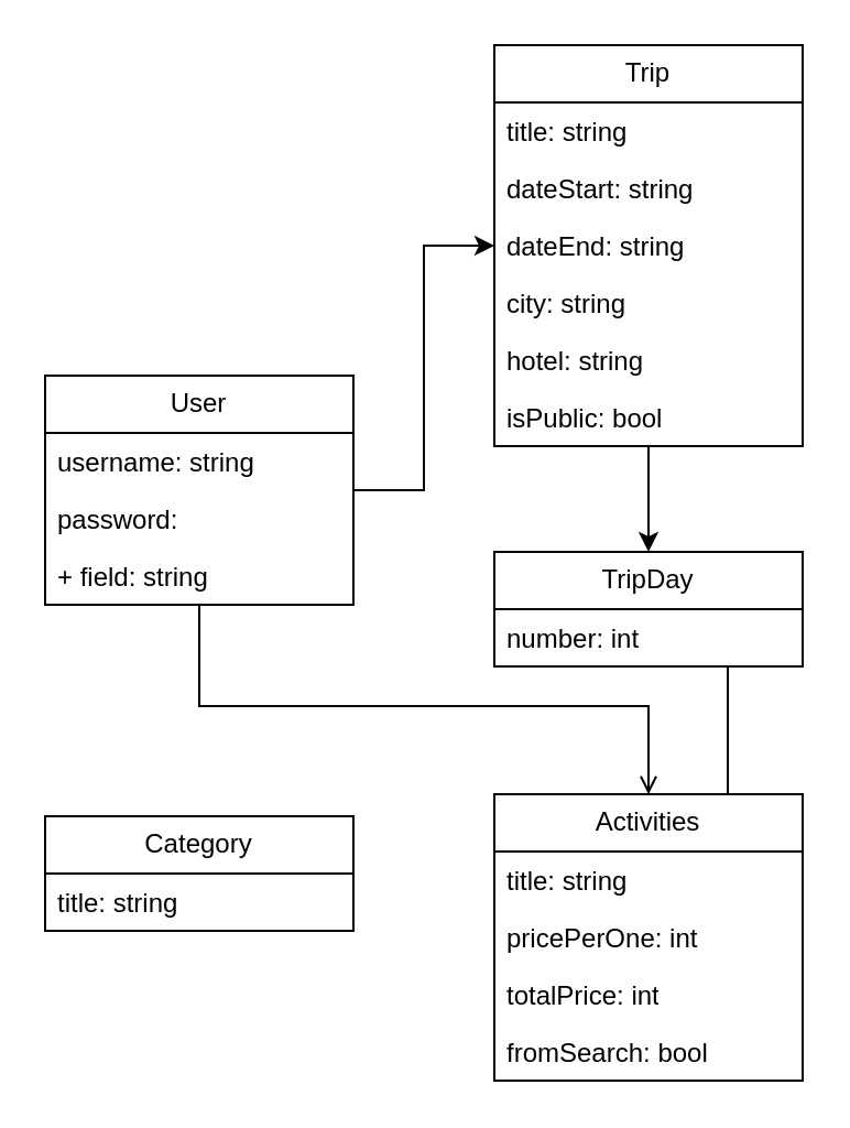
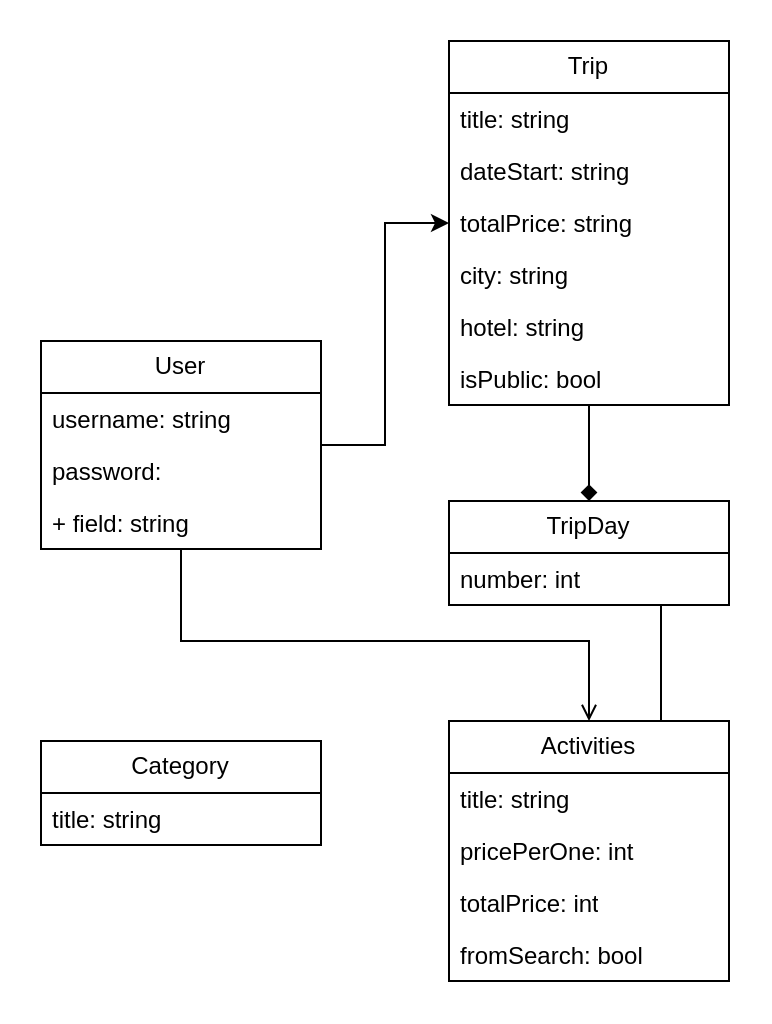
  <mxCell id="0" />
  <mxCell id="1" parent="0" />
- <mxCell id="2" style="edgeStyle=orthogonalEdgeStyle;rounded=0;orthogonalLoop=1;jettySize=auto;html=1;" edge="1" parent="1" source="3" target="22"><mxGeometry relative="1" as="geometry" /></mxCell>
+ <mxCell id="2" style="edgeStyle=orthogonalEdgeStyle;rounded=0;orthogonalLoop=1;jettySize=auto;html=1;endArrow=diamond;" edge="1" parent="1" source="3" target="22"><mxGeometry relative="1" as="geometry" /></mxCell>
  <mxCell id="3" value="Trip" style="swimlane;fontStyle=0;childLayout=stackLayout;horizontal=1;startSize=26;fillColor=none;horizontalStack=0;resizeParent=1;resizeParentMax=0;resizeLast=0;collapsible=1;marginBottom=0;whiteSpace=wrap;html=1;" vertex="1" parent="1"><mxGeometry x="224" y="20" width="140" height="182" as="geometry" /></mxCell>
  <mxCell id="4" value="title: string" style="text;strokeColor=none;fillColor=none;align=left;verticalAlign=top;spacingLeft=4;spacingRight=4;overflow=hidden;rotatable=0;points=[[0,0.5],[1,0.5]];portConstraint=eastwest;whiteSpace=wrap;html=1;" vertex="1" parent="3"><mxGeometry y="26" width="140" height="26" as="geometry" /></mxCell>
  <mxCell id="5" value="dateStart: string" style="text;strokeColor=none;fillColor=none;align=left;verticalAlign=top;spacingLeft=4;spacingRight=4;overflow=hidden;rotatable=0;points=[[0,0.5],[1,0.5]];portConstraint=eastwest;whiteSpace=wrap;html=1;" vertex="1" parent="3"><mxGeometry y="52" width="140" height="26" as="geometry" /></mxCell>
- <mxCell id="6" value="dateEnd: string" style="text;strokeColor=none;fillColor=none;align=left;verticalAlign=top;spacingLeft=4;spacingRight=4;overflow=hidden;rotatable=0;points=[[0,0.5],[1,0.5]];portConstraint=eastwest;whiteSpace=wrap;html=1;" vertex="1" parent="3"><mxGeometry y="78" width="140" height="26" as="geometry" /></mxCell>
+ <mxCell id="6" value="totalPrice: string" style="text;strokeColor=none;fillColor=none;align=left;verticalAlign=top;spacingLeft=4;spacingRight=4;overflow=hidden;rotatable=0;points=[[0,0.5],[1,0.5]];portConstraint=eastwest;whiteSpace=wrap;html=1;" vertex="1" parent="3"><mxGeometry y="78" width="140" height="26" as="geometry" /></mxCell>
  <mxCell id="7" value="city: string" style="text;strokeColor=none;fillColor=none;align=left;verticalAlign=top;spacingLeft=4;spacingRight=4;overflow=hidden;rotatable=0;points=[[0,0.5],[1,0.5]];portConstraint=eastwest;whiteSpace=wrap;html=1;" vertex="1" parent="3"><mxGeometry y="104" width="140" height="26" as="geometry" /></mxCell>
  <mxCell id="8" value="hotel: string" style="text;strokeColor=none;fillColor=none;align=left;verticalAlign=top;spacingLeft=4;spacingRight=4;overflow=hidden;rotatable=0;points=[[0,0.5],[1,0.5]];portConstraint=eastwest;whiteSpace=wrap;html=1;" vertex="1" parent="3"><mxGeometry y="130" width="140" height="26" as="geometry" /></mxCell>
  <mxCell id="9" value="isPublic: bool" style="text;strokeColor=none;fillColor=none;align=left;verticalAlign=top;spacingLeft=4;spacingRight=4;overflow=hidden;rotatable=0;points=[[0,0.5],[1,0.5]];portConstraint=eastwest;whiteSpace=wrap;html=1;" vertex="1" parent="3"><mxGeometry y="156" width="140" height="26" as="geometry" /></mxCell>
  <mxCell id="10" style="edgeStyle=orthogonalEdgeStyle;rounded=0;orthogonalLoop=1;jettySize=auto;html=1;" edge="1" parent="1" source="12" target="3"><mxGeometry relative="1" as="geometry" /></mxCell>
  <mxCell id="11" style="edgeStyle=orthogonalEdgeStyle;rounded=0;orthogonalLoop=1;jettySize=auto;html=1;endArrow=open;" edge="1" parent="1" source="12" target="16"><mxGeometry relative="1" as="geometry"><Array as="points"><mxPoint x="90" y="320" /><mxPoint x="294" y="320" /></Array></mxGeometry></mxCell>
  <mxCell id="12" value="User" style="swimlane;fontStyle=0;childLayout=stackLayout;horizontal=1;startSize=26;fillColor=none;horizontalStack=0;resizeParent=1;resizeParentMax=0;resizeLast=0;collapsible=1;marginBottom=0;whiteSpace=wrap;html=1;" vertex="1" parent="1"><mxGeometry x="20" y="170" width="140" height="104" as="geometry" /></mxCell>
  <mxCell id="13" value="username: string" style="text;strokeColor=none;fillColor=none;align=left;verticalAlign=top;spacingLeft=4;spacingRight=4;overflow=hidden;rotatable=0;points=[[0,0.5],[1,0.5]];portConstraint=eastwest;whiteSpace=wrap;html=1;" vertex="1" parent="12"><mxGeometry y="26" width="140" height="26" as="geometry" /></mxCell>
  <mxCell id="14" value="password:&amp;nbsp;" style="text;strokeColor=none;fillColor=none;align=left;verticalAlign=top;spacingLeft=4;spacingRight=4;overflow=hidden;rotatable=0;points=[[0,0.5],[1,0.5]];portConstraint=eastwest;whiteSpace=wrap;html=1;" vertex="1" parent="12"><mxGeometry y="52" width="140" height="26" as="geometry" /></mxCell>
  <mxCell id="15" value="+ field: string" style="text;strokeColor=none;fillColor=none;align=left;verticalAlign=top;spacingLeft=4;spacingRight=4;overflow=hidden;rotatable=0;points=[[0,0.5],[1,0.5]];portConstraint=eastwest;whiteSpace=wrap;html=1;" vertex="1" parent="12"><mxGeometry y="78" width="140" height="26" as="geometry" /></mxCell>
  <mxCell id="16" value="Activities" style="swimlane;fontStyle=0;childLayout=stackLayout;horizontal=1;startSize=26;fillColor=none;horizontalStack=0;resizeParent=1;resizeParentMax=0;resizeLast=0;collapsible=1;marginBottom=0;whiteSpace=wrap;html=1;" vertex="1" parent="1"><mxGeometry x="224" y="360" width="140" height="130" as="geometry" /></mxCell>
  <mxCell id="17" value="title: string" style="text;strokeColor=none;fillColor=none;align=left;verticalAlign=top;spacingLeft=4;spacingRight=4;overflow=hidden;rotatable=0;points=[[0,0.5],[1,0.5]];portConstraint=eastwest;whiteSpace=wrap;html=1;" vertex="1" parent="16"><mxGeometry y="26" width="140" height="26" as="geometry" /></mxCell>
  <mxCell id="18" value="pricePerOne: int" style="text;strokeColor=none;fillColor=none;align=left;verticalAlign=top;spacingLeft=4;spacingRight=4;overflow=hidden;rotatable=0;points=[[0,0.5],[1,0.5]];portConstraint=eastwest;whiteSpace=wrap;html=1;" vertex="1" parent="16"><mxGeometry y="52" width="140" height="26" as="geometry" /></mxCell>
  <mxCell id="19" value="totalPrice: int" style="text;strokeColor=none;fillColor=none;align=left;verticalAlign=top;spacingLeft=4;spacingRight=4;overflow=hidden;rotatable=0;points=[[0,0.5],[1,0.5]];portConstraint=eastwest;whiteSpace=wrap;html=1;" vertex="1" parent="16"><mxGeometry y="78" width="140" height="26" as="geometry" /></mxCell>
  <mxCell id="20" value="fromSearch: bool" style="text;strokeColor=none;fillColor=none;align=left;verticalAlign=top;spacingLeft=4;spacingRight=4;overflow=hidden;rotatable=0;points=[[0,0.5],[1,0.5]];portConstraint=eastwest;whiteSpace=wrap;html=1;" vertex="1" parent="16"><mxGeometry y="104" width="140" height="26" as="geometry" /></mxCell>
  <mxCell id="21" style="edgeStyle=orthogonalEdgeStyle;rounded=0;orthogonalLoop=1;jettySize=auto;html=1;endArrow=none;" edge="1" parent="1" source="22" target="16"><mxGeometry relative="1" as="geometry"><Array as="points"><mxPoint x="330" y="330" /><mxPoint x="330" y="330" /></Array></mxGeometry></mxCell>
  <mxCell id="22" value="TripDay" style="swimlane;fontStyle=0;childLayout=stackLayout;horizontal=1;startSize=26;fillColor=none;horizontalStack=0;resizeParent=1;resizeParentMax=0;resizeLast=0;collapsible=1;marginBottom=0;whiteSpace=wrap;html=1;" vertex="1" parent="1"><mxGeometry x="224" y="250" width="140" height="52" as="geometry" /></mxCell>
  <mxCell id="23" value="number: int" style="text;strokeColor=none;fillColor=none;align=left;verticalAlign=top;spacingLeft=4;spacingRight=4;overflow=hidden;rotatable=0;points=[[0,0.5],[1,0.5]];portConstraint=eastwest;whiteSpace=wrap;html=1;" vertex="1" parent="22"><mxGeometry y="26" width="140" height="26" as="geometry" /></mxCell>
  <mxCell id="24" value="Category" style="swimlane;fontStyle=0;childLayout=stackLayout;horizontal=1;startSize=26;fillColor=none;horizontalStack=0;resizeParent=1;resizeParentMax=0;resizeLast=0;collapsible=1;marginBottom=0;whiteSpace=wrap;html=1;" vertex="1" parent="1"><mxGeometry x="20" y="370" width="140" height="52" as="geometry" /></mxCell>
  <mxCell id="25" value="title: string" style="text;strokeColor=none;fillColor=none;align=left;verticalAlign=top;spacingLeft=4;spacingRight=4;overflow=hidden;rotatable=0;points=[[0,0.5],[1,0.5]];portConstraint=eastwest;whiteSpace=wrap;html=1;" vertex="1" parent="24"><mxGeometry y="26" width="140" height="26" as="geometry" /></mxCell>
